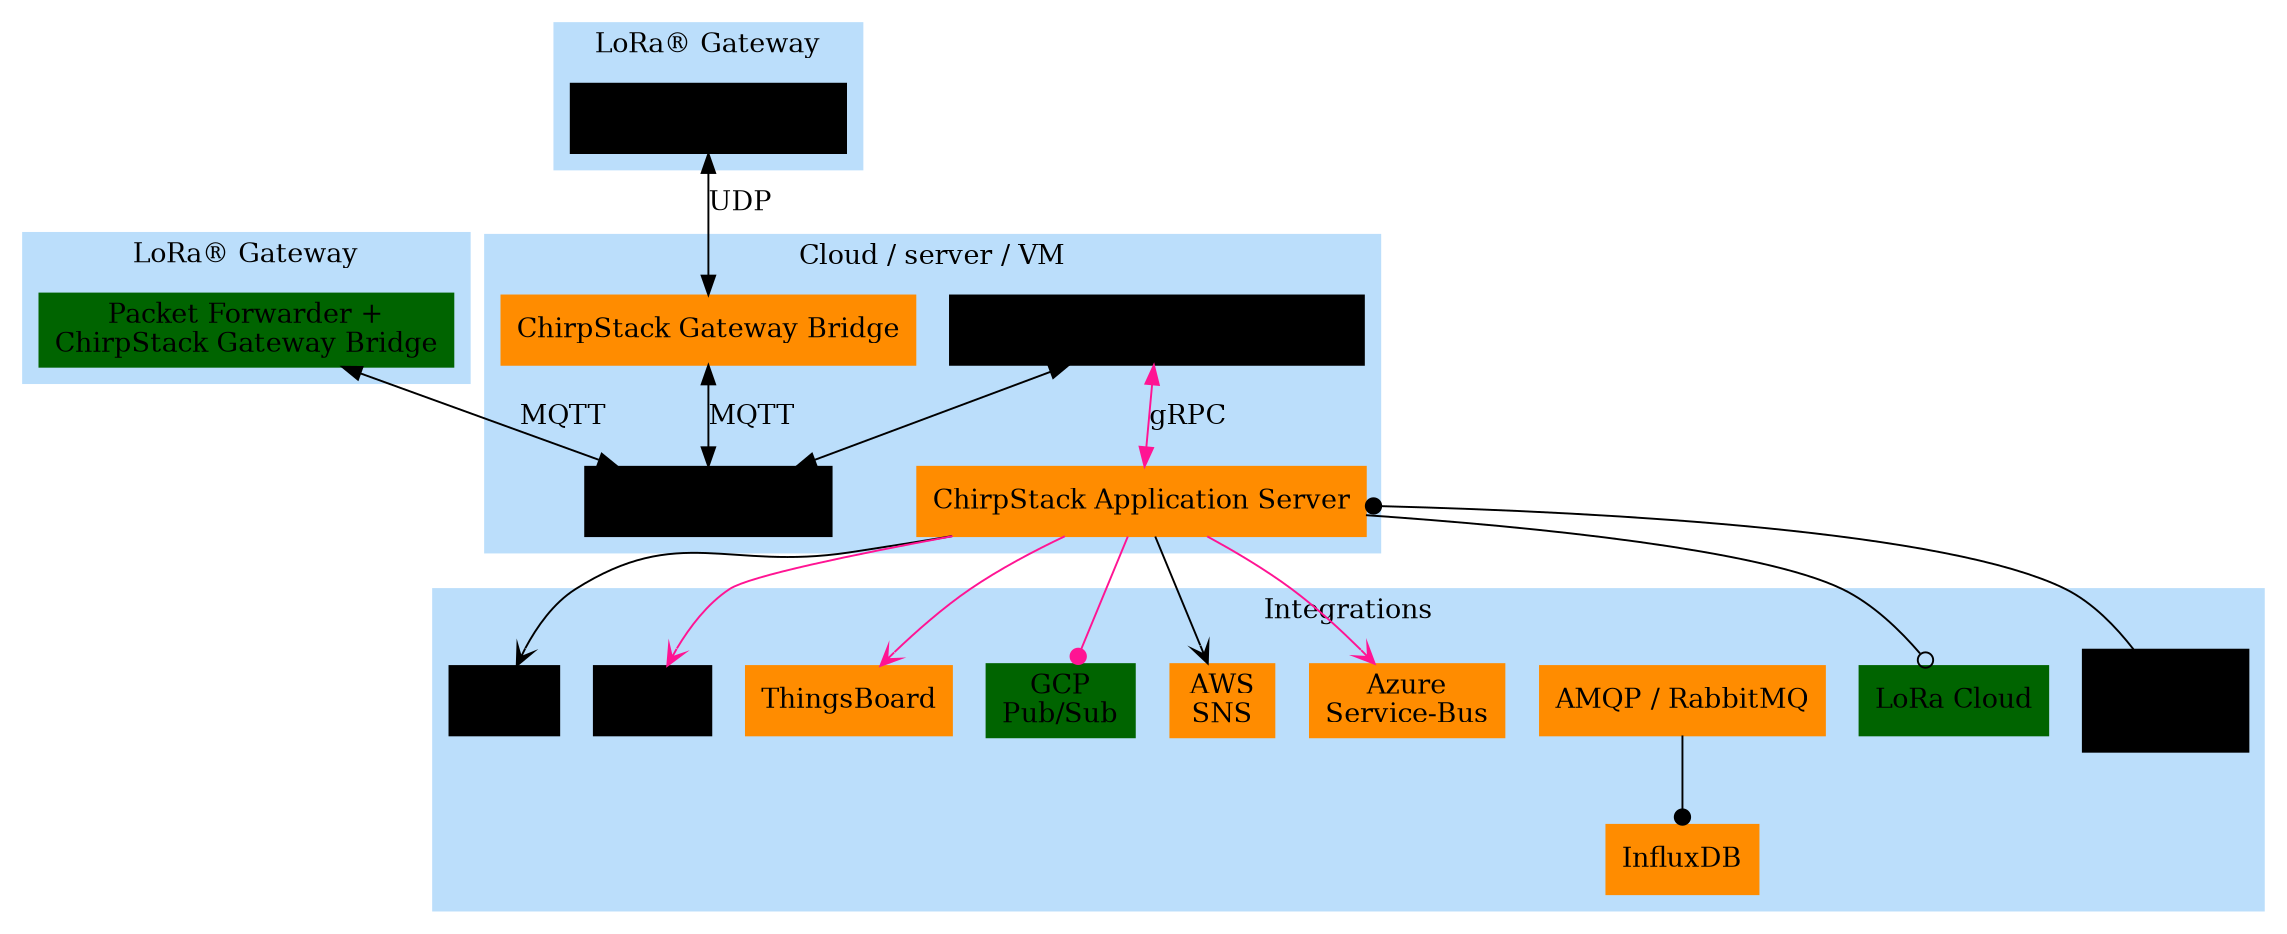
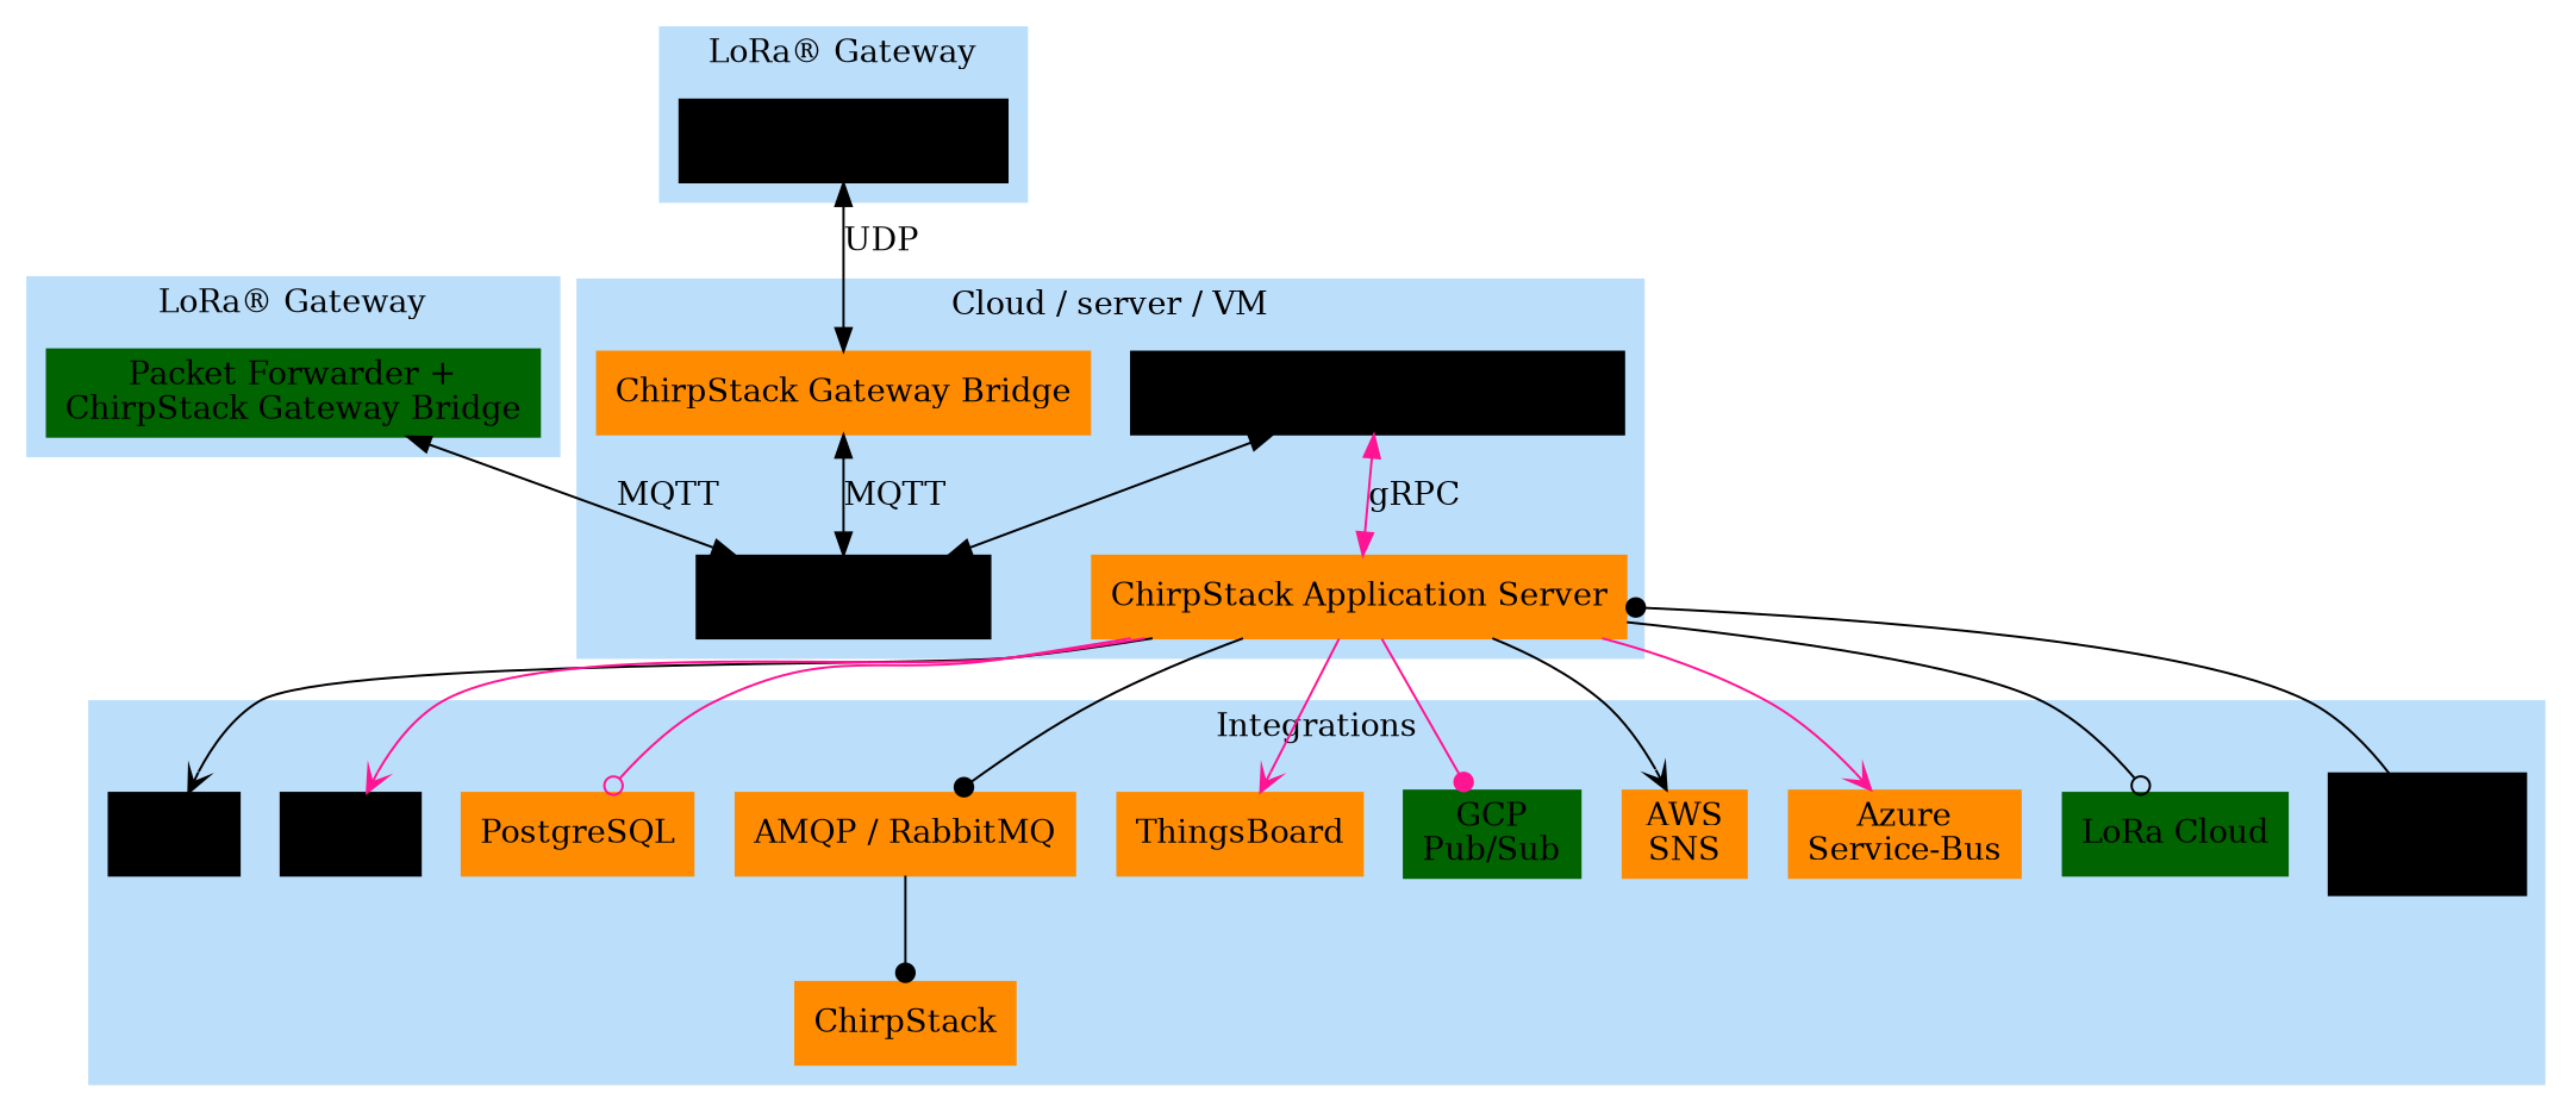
  digraph {
    node [color=darkorange shape=record style=filled]
    edge [color=black]
    n1 [color=black label="ChirpStack Network Server"]
    n2 [color=black label="Pub/Sub broker"]
    n3 [label="ChirpStack Application Server"]
    n4 [label="ChirpStack Gateway Bridge"]
    n5 [color=darkgreen label="Packet Forwarder +\nChirpStack Gateway Bridge"]
    n6 [color=black label="Packet Forwarder"]
    n7 [color=black label=HTTP]
    n8 [color=black label=MQTT]
-   n9 [label=InfluxDB]
+   n9 [label=ChirpStack]
+   n10 [label=PostgreSQL]
    n11 [label="AMQP / RabbitMQ"]
    n12 [label=ThingsBoard]
    n13 [color=darkgreen label="GCP\nPub/Sub"]
    n14 [label="AWS\nSNS"]
    n15 [label="Azure\nService-Bus"]
    n16 [color=darkgreen label="LoRa Cloud"]
    n17 [color=black label="API client\ngRPC\nRESTful"]
    subgraph cluster_1 {
      color="#bbdefb"
      label="Cloud / server / VM"
      style=filled
      n1
      n2
      n3
      n4
    }
    subgraph cluster_2 {
      color="#bbdefb"
      label="LoRa&reg; Gateway"
      style=filled
      n5
    }
    subgraph cluster_3 {
      color="#bbdefb"
      label="LoRa&reg; Gateway"
      style=filled
      n6
    }
    subgraph cluster_4 {
      color="#bbdefb"
      label=Integrations
      style=filled
      n7
      n8
      n9
+     n10
      n11
      n12
      n13
      n14
      n15
      n16
      n17
    }
    n1 -> n2 [dir=both]
    n1 -> n3 [color=deeppink dir=both label=gRPC]
    n3 -> n7 [arrowhead=vee]
    n3 -> n8 [arrowhead=vee color=deeppink]
+   n3 -> n10 [arrowhead=odot color=deeppink]
+   n3 -> n11 [arrowhead=dot]
    n3 -> n12 [arrowhead=vee color=deeppink]
    n3 -> n13 [arrowhead=dot color=deeppink]
    n3 -> n14 [arrowhead=vee]
    n3 -> n15 [arrowhead=vee color=deeppink]
    n3 -> n16 [arrowhead=odot]
    n4 -> n2 [dir=both label=MQTT]
    n5 -> n2 [dir=both label=MQTT]
    n6 -> n4 [dir=both label=UDP]
    n11 -> n9 [arrowhead=dot]
    n17 -> n3 [arrowhead=dot]
  }
